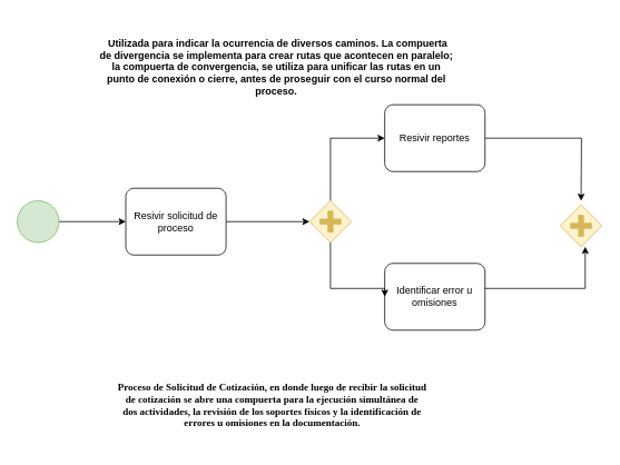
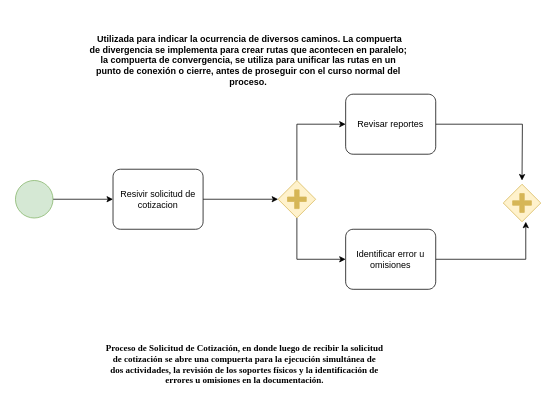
  <mxCell id="0" />
  <mxCell id="1" parent="0" />
  <mxCell id="2" value="" style="edgeStyle=orthogonalEdgeStyle;rounded=0;orthogonalLoop=1;jettySize=auto;html=1;fontFamily=Georgia;entryX=0;entryY=0.5;entryDx=0;entryDy=0;entryPerimeter=0;" edge="1" parent="1" source="3" target="14"><mxGeometry relative="1" as="geometry"><mxPoint x="340" y="265" as="targetPoint" /></mxGeometry></mxCell>
- <mxCell id="3" value="Resivir solicitud de proceso" style="points=[[0.25,0,0],[0.5,0,0],[0.75,0,0],[1,0.25,0],[1,0.5,0],[1,0.75,0],[0.75,1,0],[0.5,1,0],[0.25,1,0],[0,0.75,0],[0,0.5,0],[0,0.25,0]];shape=mxgraph.bpmn.task;whiteSpace=wrap;rectStyle=rounded;size=10;taskMarker=abstract;" vertex="1" parent="1"><mxGeometry x="150" y="225" width="120" height="80" as="geometry" /></mxCell>
+ <mxCell id="3" value="Resivir solicitud de cotizacion" style="points=[[0.25,0,0],[0.5,0,0],[0.75,0,0],[1,0.25,0],[1,0.5,0],[1,0.75,0],[0.75,1,0],[0.5,1,0],[0.25,1,0],[0,0.75,0],[0,0.5,0],[0,0.25,0]];shape=mxgraph.bpmn.task;whiteSpace=wrap;rectStyle=rounded;size=10;taskMarker=abstract;" vertex="1" parent="1"><mxGeometry x="150" y="225" width="120" height="80" as="geometry" /></mxCell>
  <mxCell id="4" value="&lt;h4&gt;&amp;nbsp;Utilizada para indicar la ocurrencia de diversos caminos. La compuerta&lt;br/&gt;de divergencia se implementa para crear rutas que acontecen en paralelo;&lt;br/&gt;la compuerta de convergencia, se utiliza para unificar las rutas en un&lt;br/&gt;punto de conexión o cierre, antes de proseguir con el curso normal del&lt;br/&gt;proceso.&lt;br&gt;&lt;/h4&gt;" style="text;html=1;align=center;verticalAlign=middle;resizable=0;points=[];autosize=1;strokeColor=none;fillColor=none;" vertex="1" parent="1"><mxGeometry x="105" y="20" width="450" height="120" as="geometry" /></mxCell>
  <mxCell id="5" value="&lt;h4&gt;Proceso de Solicitud de Cotización, en donde luego de recibir la solicitud&lt;br/&gt;de cotización se abre una compuerta para la ejecución simultánea de&lt;br/&gt;dos actividades, la revisión de los soportes físicos y la identificación de&lt;br/&gt;errores u omisiones en la documentación.&lt;br&gt;&lt;/h4&gt;" style="text;html=1;align=center;verticalAlign=middle;resizable=0;points=[];autosize=1;strokeColor=none;fillColor=none;fontFamily=Georgia;" vertex="1" parent="1"><mxGeometry x="90" y="435" width="470" height="100" as="geometry" /></mxCell>
  <mxCell id="6" value="" style="edgeStyle=orthogonalEdgeStyle;rounded=0;orthogonalLoop=1;jettySize=auto;html=1;fontFamily=Georgia;" edge="1" parent="1" source="7"><mxGeometry relative="1" as="geometry"><mxPoint x="700" y="295" as="targetPoint" /><Array as="points"><mxPoint x="700" y="345" /></Array></mxGeometry></mxCell>
- <mxCell id="7" value="Identificar error u omisiones" style="points=[[0.25,0,0],[0.5,0,0],[0.75,0,0],[1,0.25,0],[1,0.5,0],[1,0.75,0],[0.75,1,0],[0.5,1,0],[0.25,1,0],[0,0.75,0],[0,0.5,0],[0,0.25,0]];shape=mxgraph.bpmn.task;whiteSpace=wrap;rectStyle=rounded;size=10;taskMarker=abstract;" vertex="1" parent="1"><mxGeometry x="460" y="315" width="120" height="80" as="geometry" /></mxCell>
+ <mxCell id="7" value="Identificar error u omisiones" style="points=[[0.25,0,0],[0.5,0,0],[0.75,0,0],[1,0.25,0],[1,0.5,0],[1,0.75,0],[0.75,1,0],[0.5,1,0],[0.25,1,0],[0,0.75,0],[0,0.5,0],[0,0.25,0]];shape=mxgraph.bpmn.task;whiteSpace=wrap;rectStyle=rounded;size=10;taskMarker=abstract;" vertex="1" parent="1"><mxGeometry x="460" y="305" width="120" height="80" as="geometry" /></mxCell>
  <mxCell id="8" style="edgeStyle=orthogonalEdgeStyle;rounded=0;orthogonalLoop=1;jettySize=auto;html=1;entryX=0.5;entryY=0;entryDx=0;entryDy=0;entryPerimeter=0;fontFamily=Georgia;" edge="1" parent="1" source="9"><mxGeometry relative="1" as="geometry"><mxPoint x="695" y="240" as="targetPoint" /></mxGeometry></mxCell>
- <mxCell id="9" value="Resivir reportes" style="points=[[0.25,0,0],[0.5,0,0],[0.75,0,0],[1,0.25,0],[1,0.5,0],[1,0.75,0],[0.75,1,0],[0.5,1,0],[0.25,1,0],[0,0.75,0],[0,0.5,0],[0,0.25,0]];shape=mxgraph.bpmn.task;whiteSpace=wrap;rectStyle=rounded;size=10;taskMarker=abstract;" vertex="1" parent="1"><mxGeometry x="460" y="125" width="120" height="80" as="geometry" /></mxCell>
+ <mxCell id="9" value="Revisar reportes" style="points=[[0.25,0,0],[0.5,0,0],[0.75,0,0],[1,0.25,0],[1,0.5,0],[1,0.75,0],[0.75,1,0],[0.5,1,0],[0.25,1,0],[0,0.75,0],[0,0.5,0],[0,0.25,0]];shape=mxgraph.bpmn.task;whiteSpace=wrap;rectStyle=rounded;size=10;taskMarker=abstract;" vertex="1" parent="1"><mxGeometry x="460" y="125" width="120" height="80" as="geometry" /></mxCell>
  <mxCell id="10" value="" style="edgeStyle=orthogonalEdgeStyle;rounded=0;orthogonalLoop=1;jettySize=auto;html=1;fontFamily=Georgia;" edge="1" parent="1" source="11" target="3"><mxGeometry relative="1" as="geometry" /></mxCell>
  <mxCell id="11" value="" style="points=[[0.145,0.145,0],[0.5,0,0],[0.855,0.145,0],[1,0.5,0],[0.855,0.855,0],[0.5,1,0],[0.145,0.855,0],[0,0.5,0]];shape=mxgraph.bpmn.event;html=1;verticalLabelPosition=bottom;labelBackgroundColor=#ffffff;verticalAlign=top;align=center;perimeter=ellipsePerimeter;outlineConnect=0;aspect=fixed;outline=standard;symbol=general;fontFamily=Georgia;fillColor=#d5e8d4;strokeColor=#82b366;" vertex="1" parent="1"><mxGeometry x="20" y="240" width="50" height="50" as="geometry" /></mxCell>
  <mxCell id="12" style="edgeStyle=orthogonalEdgeStyle;rounded=0;orthogonalLoop=1;jettySize=auto;html=1;entryX=0;entryY=0.5;entryDx=0;entryDy=0;entryPerimeter=0;fontFamily=Georgia;" edge="1" parent="1" source="14" target="7"><mxGeometry relative="1" as="geometry"><Array as="points"><mxPoint x="395" y="345" /></Array></mxGeometry></mxCell>
  <mxCell id="13" style="edgeStyle=orthogonalEdgeStyle;rounded=0;orthogonalLoop=1;jettySize=auto;html=1;entryX=0;entryY=0.5;entryDx=0;entryDy=0;entryPerimeter=0;fontFamily=Georgia;" edge="1" parent="1" source="14" target="9"><mxGeometry relative="1" as="geometry"><Array as="points"><mxPoint x="395" y="165" /></Array></mxGeometry></mxCell>
  <mxCell id="14" value="" style="points=[[0.25,0.25,0],[0.5,0,0],[0.75,0.25,0],[1,0.5,0],[0.75,0.75,0],[0.5,1,0],[0.25,0.75,0],[0,0.5,0]];shape=mxgraph.bpmn.gateway2;html=1;verticalLabelPosition=bottom;labelBackgroundColor=#ffffff;verticalAlign=top;align=center;perimeter=rhombusPerimeter;outlineConnect=0;outline=none;symbol=none;gwType=parallel;fontFamily=Georgia;fillColor=#fff2cc;strokeColor=#d6b656;" vertex="1" parent="1"><mxGeometry x="370" y="240" width="50" height="50" as="geometry" /></mxCell>
  <mxCell id="15" value="" style="points=[[0.25,0.25,0],[0.5,0,0],[0.75,0.25,0],[1,0.5,0],[0.75,0.75,0],[0.5,1,0],[0.25,0.75,0],[0,0.5,0]];shape=mxgraph.bpmn.gateway2;html=1;verticalLabelPosition=bottom;labelBackgroundColor=#ffffff;verticalAlign=top;align=center;perimeter=rhombusPerimeter;outlineConnect=0;outline=none;symbol=none;gwType=parallel;fontFamily=Georgia;fillColor=#fff2cc;strokeColor=#d6b656;" vertex="1" parent="1"><mxGeometry x="670" y="245" width="50" height="50" as="geometry" /></mxCell>
